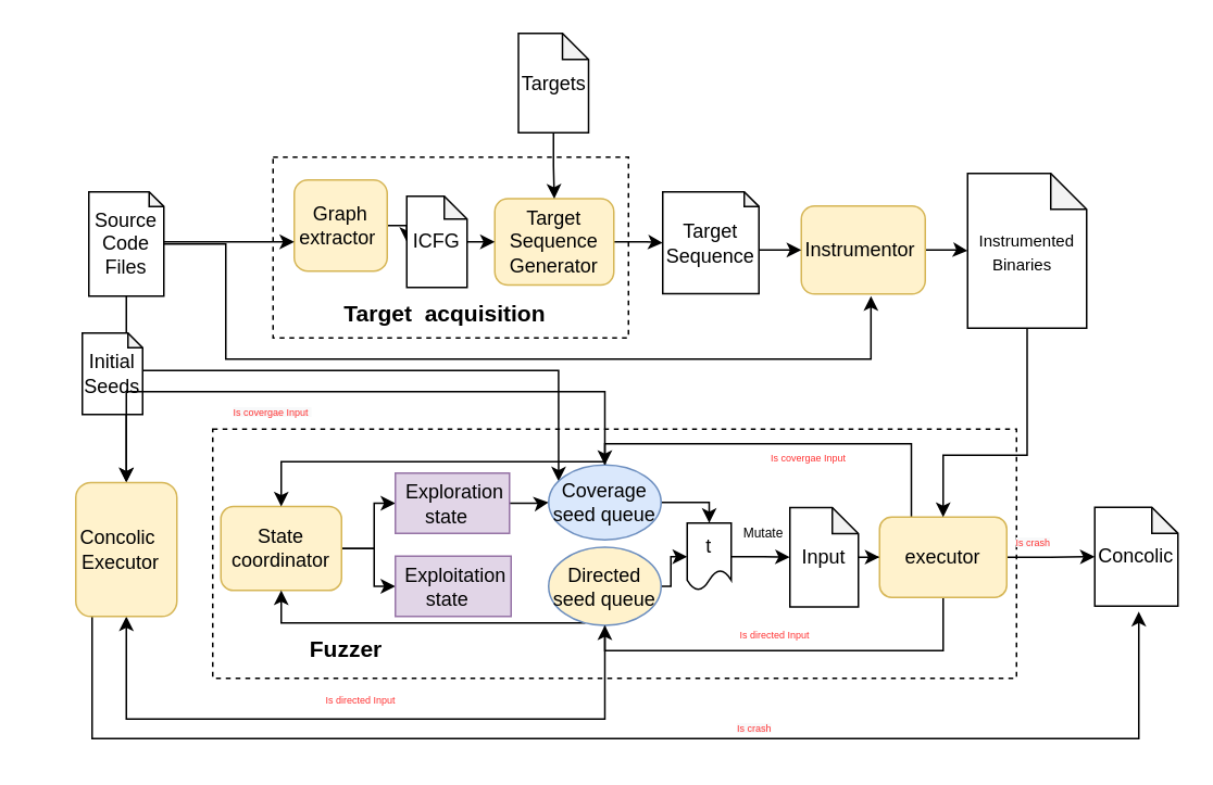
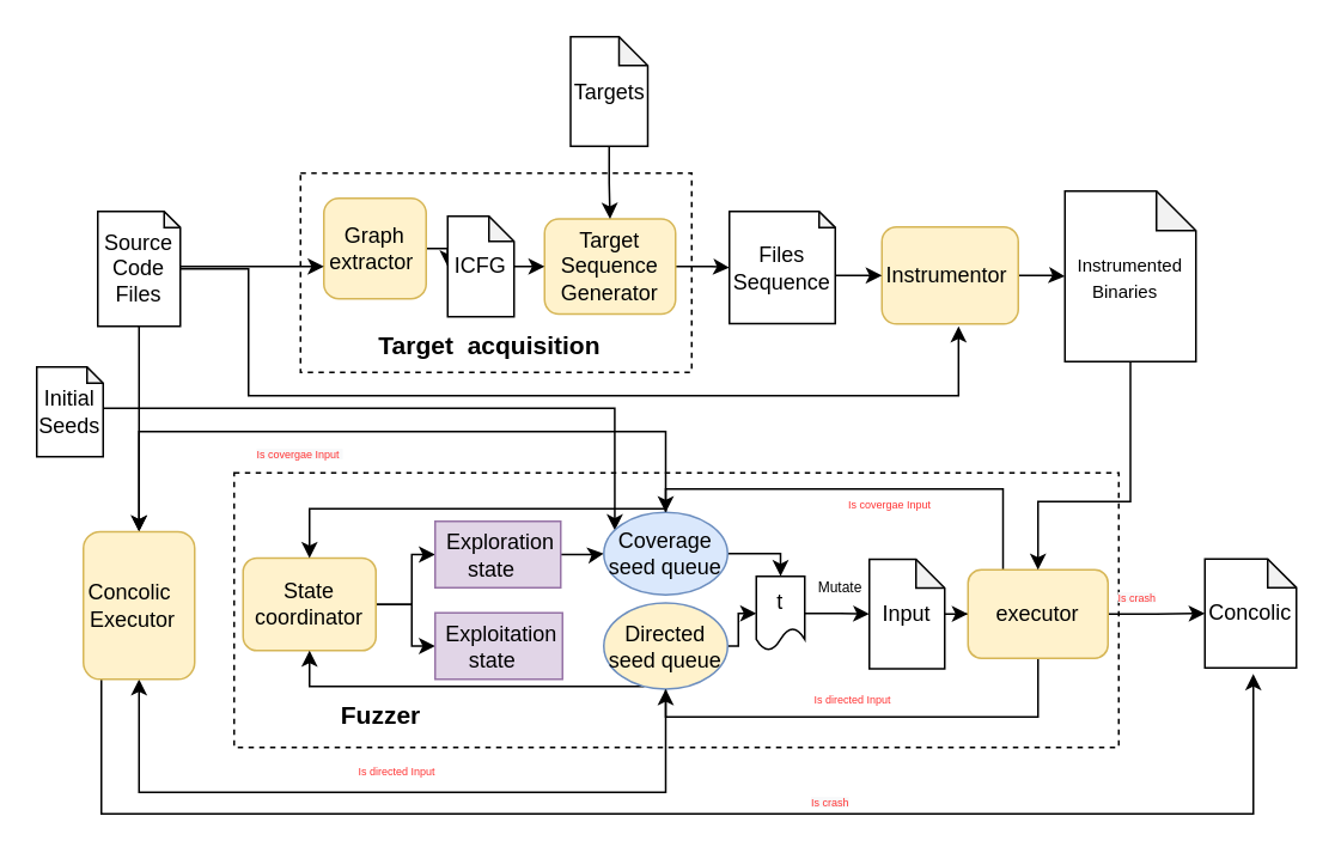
  <mxCell id="0" />
  <mxCell id="1" parent="0" />
  <mxCell id="2" value="" style="rounded=0;whiteSpace=wrap;html=1;dashed=1;" parent="1" vertex="1"><mxGeometry x="167" y="96" width="218" height="111" as="geometry" /></mxCell>
  <mxCell id="3" style="edgeStyle=orthogonalEdgeStyle;rounded=0;orthogonalLoop=1;jettySize=auto;html=1;exitX=1;exitY=0.5;exitDx=0;exitDy=0;entryX=0;entryY=0.5;entryDx=0;entryDy=0;entryPerimeter=0;" parent="1" source="4" target="14" edge="1"><mxGeometry relative="1" as="geometry" /></mxCell>
  <mxCell id="4" value="&lt;span class=&quot;fontstyle0&quot;&gt;Graph&lt;br&gt;&amp;nbsp;extractor&lt;/span&gt;&amp;nbsp;&amp;nbsp;" style="rounded=1;whiteSpace=wrap;html=1;fillColor=#fff2cc;strokeColor=#d6b656;" parent="1" vertex="1"><mxGeometry x="180" y="110" width="57" height="56" as="geometry" /></mxCell>
  <mxCell id="5" style="edgeStyle=orthogonalEdgeStyle;rounded=0;orthogonalLoop=1;jettySize=auto;html=1;" parent="1" source="6" target="19" edge="1"><mxGeometry relative="1" as="geometry" /></mxCell>
  <mxCell id="6" value="Target Sequence Generator" style="rounded=1;whiteSpace=wrap;html=1;fillColor=#fff2cc;strokeColor=#d6b656;" parent="1" vertex="1"><mxGeometry x="303" y="121.5" width="73" height="53" as="geometry" /></mxCell>
  <mxCell id="7" value="" style="edgeStyle=orthogonalEdgeStyle;rounded=0;orthogonalLoop=1;jettySize=auto;html=1;" parent="1" source="10" target="4" edge="1"><mxGeometry relative="1" as="geometry"><Array as="points"><mxPoint x="175" y="148" /><mxPoint x="175" y="148" /></Array></mxGeometry></mxCell>
  <mxCell id="8" style="edgeStyle=orthogonalEdgeStyle;rounded=0;orthogonalLoop=1;jettySize=auto;html=1;entryX=0.562;entryY=1.024;entryDx=0;entryDy=0;entryPerimeter=0;" parent="1" source="10" target="17" edge="1"><mxGeometry relative="1" as="geometry"><Array as="points"><mxPoint x="138" y="149" /><mxPoint x="138" y="220" /><mxPoint x="534" y="220" /></Array></mxGeometry></mxCell>
  <mxCell id="9" style="edgeStyle=orthogonalEdgeStyle;rounded=0;orthogonalLoop=1;jettySize=auto;html=1;" parent="1" source="10" target="54" edge="1"><mxGeometry relative="1" as="geometry" /></mxCell>
  <mxCell id="10" value="&lt;font style=&quot;font-size: 12px&quot;&gt;Source Code Files&lt;/font&gt;" style="shape=note;whiteSpace=wrap;html=1;backgroundOutline=1;darkOpacity=0.05;size=9;" parent="1" vertex="1"><mxGeometry x="54" y="117.25" width="46" height="64" as="geometry" /></mxCell>
  <mxCell id="11" style="edgeStyle=orthogonalEdgeStyle;rounded=0;orthogonalLoop=1;jettySize=auto;html=1;entryX=0.5;entryY=0;entryDx=0;entryDy=0;" parent="1" source="12" target="6" edge="1"><mxGeometry relative="1" as="geometry" /></mxCell>
  <mxCell id="12" value="&lt;font style=&quot;font-size: 12px&quot;&gt;Targets&lt;/font&gt;" style="shape=note;whiteSpace=wrap;html=1;backgroundOutline=1;darkOpacity=0.05;size=16;" parent="1" vertex="1"><mxGeometry x="317.5" y="20" width="43" height="61" as="geometry" /></mxCell>
  <mxCell id="13" value="" style="edgeStyle=orthogonalEdgeStyle;rounded=0;orthogonalLoop=1;jettySize=auto;html=1;" parent="1" source="14" target="6" edge="1"><mxGeometry relative="1" as="geometry"><Array as="points"><mxPoint x="303" y="148" /><mxPoint x="303" y="148" /></Array></mxGeometry></mxCell>
  <mxCell id="14" value="&lt;font style=&quot;font-size: 12px&quot;&gt;ICFG&lt;/font&gt;" style="shape=note;whiteSpace=wrap;html=1;backgroundOutline=1;darkOpacity=0.05;size=14;" parent="1" vertex="1"><mxGeometry x="249" y="120" width="37" height="56" as="geometry" /></mxCell>
  <mxCell id="15" value="&lt;b&gt;&lt;font style=&quot;font-size: 14px&quot;&gt;&lt;span class=&quot;fontstyle0&quot;&gt;Target&amp;nbsp; acquisition&lt;/span&gt;&amp;nbsp;&amp;nbsp;&lt;/font&gt;&lt;/b&gt;" style="text;html=1;strokeColor=none;fillColor=none;align=center;verticalAlign=middle;whiteSpace=wrap;rounded=0;" parent="1" vertex="1"><mxGeometry x="190.5" y="182" width="171" height="19" as="geometry" /></mxCell>
  <mxCell id="16" value="" style="edgeStyle=orthogonalEdgeStyle;rounded=0;orthogonalLoop=1;jettySize=auto;html=1;" parent="1" source="17" target="20" edge="1"><mxGeometry relative="1" as="geometry" /></mxCell>
  <mxCell id="17" value="&lt;span class=&quot;fontstyle0&quot;&gt;&amp;nbsp;Instrumentor&lt;/span&gt;&amp;nbsp;&amp;nbsp;" style="rounded=1;whiteSpace=wrap;html=1;fillColor=#fff2cc;strokeColor=#d6b656;" parent="1" vertex="1"><mxGeometry x="491" y="126" width="76" height="54" as="geometry" /></mxCell>
  <mxCell id="18" style="edgeStyle=orthogonalEdgeStyle;rounded=0;orthogonalLoop=1;jettySize=auto;html=1;exitX=0;exitY=0;exitDx=59;exitDy=35.75;exitPerimeter=0;" parent="1" source="19" target="17" edge="1"><mxGeometry relative="1" as="geometry" /></mxCell>
- <mxCell id="19" value="Target Sequence" style="shape=note;whiteSpace=wrap;html=1;backgroundOutline=1;darkOpacity=0.05;size=9;" parent="1" vertex="1"><mxGeometry x="406" y="117.25" width="59" height="62.5" as="geometry" /></mxCell>
+ <mxCell id="19" value="Files Sequence" style="shape=note;whiteSpace=wrap;html=1;backgroundOutline=1;darkOpacity=0.05;size=9;" parent="1" vertex="1"><mxGeometry x="406" y="117.25" width="59" height="62.5" as="geometry" /></mxCell>
  <mxCell id="20" value="&lt;font style=&quot;font-size: 10px&quot;&gt;&lt;font style=&quot;font-size: 10px&quot;&gt;&lt;span class=&quot;fontstyle0&quot; style=&quot;font-size: 10px&quot;&gt;Instrumented&lt;br style=&quot;font-size: 10px&quot;&gt;Binaries&lt;/span&gt;&amp;nbsp;&lt;/font&gt;&lt;font style=&quot;font-size: 10px&quot;&gt;&amp;nbsp;&lt;/font&gt;&lt;/font&gt;" style="shape=note;whiteSpace=wrap;html=1;backgroundOutline=1;darkOpacity=0.05;size=22;" parent="1" vertex="1"><mxGeometry x="593" y="106" width="73" height="95" as="geometry" /></mxCell>
  <mxCell id="21" value="z" style="rounded=0;whiteSpace=wrap;html=1;dashed=1;" parent="1" vertex="1"><mxGeometry x="130" y="263" width="493" height="153" as="geometry" /></mxCell>
  <mxCell id="22" style="edgeStyle=orthogonalEdgeStyle;rounded=0;orthogonalLoop=1;jettySize=auto;html=1;entryX=0.089;entryY=0.219;entryDx=0;entryDy=0;entryPerimeter=0;" parent="1" source="23" target="33" edge="1"><mxGeometry relative="1" as="geometry"><Array as="points"><mxPoint x="342" y="227" /></Array></mxGeometry></mxCell>
- <mxCell id="23" value="&lt;font style=&quot;font-size: 12px&quot;&gt;Initial&lt;br&gt;Seeds&lt;br&gt;&lt;/font&gt;" style="shape=note;whiteSpace=wrap;html=1;backgroundOutline=1;darkOpacity=0.05;size=9;" parent="1" vertex="1"><mxGeometry x="50" y="204" width="37" height="50" as="geometry" /></mxCell>
+ <mxCell id="23" value="&lt;font style=&quot;font-size: 12px&quot;&gt;Initial&lt;br&gt;Seeds&lt;br&gt;&lt;/font&gt;" style="shape=note;whiteSpace=wrap;html=1;backgroundOutline=1;darkOpacity=0.05;size=9;" parent="1" vertex="1"><mxGeometry x="20" y="204" width="37" height="50" as="geometry" /></mxCell>
  <mxCell id="24" style="edgeStyle=orthogonalEdgeStyle;rounded=0;orthogonalLoop=1;jettySize=auto;html=1;entryX=0;entryY=0.5;entryDx=0;entryDy=0;" parent="1" source="26" target="28" edge="1"><mxGeometry relative="1" as="geometry" /></mxCell>
  <mxCell id="25" style="edgeStyle=orthogonalEdgeStyle;rounded=0;orthogonalLoop=1;jettySize=auto;html=1;entryX=0;entryY=0.5;entryDx=0;entryDy=0;" parent="1" source="26" target="29" edge="1"><mxGeometry relative="1" as="geometry" /></mxCell>
  <mxCell id="26" value="State&lt;br&gt;coordinator" style="rounded=1;whiteSpace=wrap;html=1;fillColor=#fff2cc;strokeColor=#d6b656;" parent="1" vertex="1"><mxGeometry x="135" y="310.5" width="74" height="51.5" as="geometry" /></mxCell>
  <mxCell id="27" style="edgeStyle=orthogonalEdgeStyle;rounded=0;orthogonalLoop=1;jettySize=auto;html=1;entryX=0;entryY=0.5;entryDx=0;entryDy=0;" parent="1" source="28" target="33" edge="1"><mxGeometry relative="1" as="geometry" /></mxCell>
  <mxCell id="28" value="&lt;span class=&quot;fontstyle0&quot;&gt;&amp;nbsp;Exploration&lt;br&gt;&lt;/span&gt;state&amp;nbsp;&amp;nbsp;" style="rounded=0;whiteSpace=wrap;html=1;fillColor=#e1d5e7;strokeColor=#9673a6;" parent="1" vertex="1"><mxGeometry x="242" y="290" width="70" height="37" as="geometry" /></mxCell>
  <mxCell id="29" value="&lt;span class=&quot;fontstyle0&quot;&gt;&amp;nbsp;Exploitation&lt;br&gt;&lt;/span&gt;state&amp;nbsp;&amp;nbsp;" style="rounded=0;whiteSpace=wrap;html=1;fillColor=#e1d5e7;strokeColor=#9673a6;" parent="1" vertex="1"><mxGeometry x="242" y="341" width="71" height="37" as="geometry" /></mxCell>
  <mxCell id="30" style="edgeStyle=orthogonalEdgeStyle;rounded=0;orthogonalLoop=1;jettySize=auto;html=1;entryX=0.5;entryY=0;entryDx=0;entryDy=0;" parent="1" source="33" target="39" edge="1"><mxGeometry relative="1" as="geometry"><Array as="points"><mxPoint x="434" y="308" /></Array></mxGeometry></mxCell>
  <mxCell id="31" style="edgeStyle=orthogonalEdgeStyle;rounded=0;orthogonalLoop=1;jettySize=auto;html=1;entryX=0.5;entryY=0;entryDx=0;entryDy=0;" parent="1" source="33" target="54" edge="1"><mxGeometry relative="1" as="geometry"><Array as="points"><mxPoint x="370" y="240" /><mxPoint x="77" y="240" /></Array></mxGeometry></mxCell>
  <mxCell id="32" style="edgeStyle=orthogonalEdgeStyle;rounded=0;orthogonalLoop=1;jettySize=auto;html=1;entryX=0.5;entryY=0;entryDx=0;entryDy=0;" parent="1" source="33" target="26" edge="1"><mxGeometry relative="1" as="geometry"><Array as="points"><mxPoint x="370" y="283" /><mxPoint x="172" y="283" /></Array></mxGeometry></mxCell>
  <mxCell id="33" value="&lt;font style=&quot;font-size: 12px&quot;&gt;Coverage&lt;br&gt;seed queue&lt;/font&gt;" style="ellipse;whiteSpace=wrap;html=1;fillColor=#dae8fc;strokeColor=#6c8ebf;" parent="1" vertex="1"><mxGeometry x="336" y="285" width="69" height="46" as="geometry" /></mxCell>
  <mxCell id="34" style="edgeStyle=orthogonalEdgeStyle;rounded=0;orthogonalLoop=1;jettySize=auto;html=1;entryX=0;entryY=0.5;entryDx=0;entryDy=0;" parent="1" source="37" target="39" edge="1"><mxGeometry relative="1" as="geometry"><Array as="points"><mxPoint x="411" y="359" /><mxPoint x="411" y="341" /></Array></mxGeometry></mxCell>
  <mxCell id="35" style="edgeStyle=orthogonalEdgeStyle;rounded=0;orthogonalLoop=1;jettySize=auto;html=1;entryX=0.5;entryY=1;entryDx=0;entryDy=0;" parent="1" source="37" target="54" edge="1"><mxGeometry relative="1" as="geometry"><Array as="points"><mxPoint x="370" y="441" /><mxPoint x="77" y="441" /></Array></mxGeometry></mxCell>
  <mxCell id="36" style="edgeStyle=orthogonalEdgeStyle;rounded=0;orthogonalLoop=1;jettySize=auto;html=1;entryX=0.5;entryY=1;entryDx=0;entryDy=0;" parent="1" source="37" target="26" edge="1"><mxGeometry relative="1" as="geometry"><Array as="points"><mxPoint x="172" y="382" /></Array></mxGeometry></mxCell>
  <mxCell id="37" value="&lt;font style=&quot;font-size: 12px&quot;&gt;Directed seed queue&lt;/font&gt;" style="ellipse;whiteSpace=wrap;html=1;fillColor=#fff2cc;strokeColor=#6c8ebf;" parent="1" vertex="1"><mxGeometry x="336" y="335.5" width="69" height="48" as="geometry" /></mxCell>
  <mxCell id="38" style="edgeStyle=orthogonalEdgeStyle;rounded=0;orthogonalLoop=1;jettySize=auto;html=1;entryX=0;entryY=0.5;entryDx=0;entryDy=0;entryPerimeter=0;" parent="1" source="39" target="41" edge="1"><mxGeometry relative="1" as="geometry" /></mxCell>
  <mxCell id="39" value="t" style="shape=document;whiteSpace=wrap;html=1;boundedLbl=1;" parent="1" vertex="1"><mxGeometry x="421" y="320.63" width="27" height="41.37" as="geometry" /></mxCell>
  <mxCell id="40" style="edgeStyle=orthogonalEdgeStyle;rounded=0;orthogonalLoop=1;jettySize=auto;html=1;entryX=0;entryY=0.5;entryDx=0;entryDy=0;" parent="1" source="41" target="45" edge="1"><mxGeometry relative="1" as="geometry" /></mxCell>
  <mxCell id="41" value="&lt;font style=&quot;font-size: 12px&quot;&gt;Input&lt;/font&gt;" style="shape=note;whiteSpace=wrap;html=1;backgroundOutline=1;darkOpacity=0.05;size=16;" parent="1" vertex="1"><mxGeometry x="484" y="311.13" width="42" height="61" as="geometry" /></mxCell>
  <mxCell id="42" style="edgeStyle=orthogonalEdgeStyle;rounded=0;orthogonalLoop=1;jettySize=auto;html=1;entryX=0;entryY=0.5;entryDx=0;entryDy=0;entryPerimeter=0;" parent="1" source="45" target="47" edge="1"><mxGeometry relative="1" as="geometry" /></mxCell>
  <mxCell id="43" style="edgeStyle=orthogonalEdgeStyle;rounded=0;orthogonalLoop=1;jettySize=auto;html=1;exitX=0.5;exitY=1;exitDx=0;exitDy=0;entryX=0.5;entryY=1;entryDx=0;entryDy=0;" parent="1" source="45" target="37" edge="1"><mxGeometry relative="1" as="geometry"><Array as="points"><mxPoint x="578" y="399" /><mxPoint x="370" y="399" /></Array></mxGeometry></mxCell>
  <mxCell id="44" style="edgeStyle=orthogonalEdgeStyle;rounded=0;orthogonalLoop=1;jettySize=auto;html=1;exitX=0.25;exitY=0;exitDx=0;exitDy=0;entryX=0.5;entryY=0;entryDx=0;entryDy=0;" parent="1" source="45" target="33" edge="1"><mxGeometry relative="1" as="geometry"><Array as="points"><mxPoint x="559" y="272" /><mxPoint x="371" y="272" /></Array></mxGeometry></mxCell>
  <mxCell id="45" value="executor" style="rounded=1;whiteSpace=wrap;html=1;fillColor=#fff2cc;strokeColor=#d6b656;" parent="1" vertex="1"><mxGeometry x="539" y="317" width="78" height="49.25" as="geometry" /></mxCell>
  <mxCell id="46" style="edgeStyle=orthogonalEdgeStyle;rounded=0;orthogonalLoop=1;jettySize=auto;html=1;entryX=0.5;entryY=0;entryDx=0;entryDy=0;" parent="1" source="20" target="45" edge="1"><mxGeometry relative="1" as="geometry"><Array as="points"><mxPoint x="630" y="279" /><mxPoint x="578" y="279" /></Array></mxGeometry></mxCell>
  <mxCell id="47" value="&lt;font style=&quot;font-size: 12px&quot;&gt;Concolic&lt;/font&gt;" style="shape=note;whiteSpace=wrap;html=1;backgroundOutline=1;darkOpacity=0.05;size=16;" parent="1" vertex="1"><mxGeometry x="671" y="310.94" width="51" height="60.75" as="geometry" /></mxCell>
  <mxCell id="48" value="&lt;font style=&quot;font-size: 6px&quot; color=&quot;#ff3333&quot;&gt;Is covergae Input&amp;nbsp;&lt;/font&gt;" style="text;html=1;strokeColor=none;fillColor=none;align=center;verticalAlign=middle;whiteSpace=wrap;rounded=0;" parent="1" vertex="1"><mxGeometry x="444" y="270" width="105" height="17" as="geometry" /></mxCell>
  <mxCell id="49" value="&lt;font style=&quot;font-size: 6px&quot; color=&quot;#ff3333&quot;&gt;Is directed Input&lt;/font&gt;" style="text;html=1;strokeColor=none;fillColor=none;align=center;verticalAlign=middle;whiteSpace=wrap;rounded=0;" parent="1" vertex="1"><mxGeometry x="417" y="378" width="116" height="20" as="geometry" /></mxCell>
  <mxCell id="50" value="&lt;span style=&quot;font-family: &amp;#34;helvetica&amp;#34; ; font-size: 6px ; font-style: normal ; font-weight: 400 ; letter-spacing: normal ; text-align: center ; text-indent: 0px ; text-transform: none ; word-spacing: 0px ; background-color: rgb(248 , 249 , 250) ; display: inline ; float: none&quot;&gt;&lt;font color=&quot;#ff3333&quot;&gt;Is crash&lt;/font&gt;&lt;/span&gt;" style="text;whiteSpace=wrap;html=1;" parent="1" vertex="1"><mxGeometry x="620.999" y="317.003" width="79" height="28" as="geometry" /></mxCell>
  <mxCell id="51" value="&lt;font style=&quot;font-size: 8px&quot;&gt;Mutate&lt;/font&gt;" style="text;html=1;strokeColor=none;fillColor=none;align=center;verticalAlign=middle;whiteSpace=wrap;rounded=0;" parent="1" vertex="1"><mxGeometry x="448" y="315.5" width="40" height="20" as="geometry" /></mxCell>
  <mxCell id="52" value="&lt;b&gt;&lt;font style=&quot;font-size: 14px&quot;&gt;Fuzzer&lt;/font&gt;&lt;/b&gt;" style="text;html=1;strokeColor=none;fillColor=none;align=center;verticalAlign=middle;whiteSpace=wrap;rounded=0;" parent="1" vertex="1"><mxGeometry x="192" y="388" width="40" height="20" as="geometry" /></mxCell>
  <mxCell id="53" style="edgeStyle=orthogonalEdgeStyle;rounded=0;orthogonalLoop=1;jettySize=auto;html=1;" parent="1" source="54" edge="1"><mxGeometry relative="1" as="geometry"><mxPoint x="698" y="375.069" as="targetPoint" /><Array as="points"><mxPoint x="56" y="453" /><mxPoint x="698" y="453" /></Array></mxGeometry></mxCell>
  <mxCell id="54" value="&lt;span class=&quot;fontstyle0&quot;&gt;Concolic&amp;nbsp; &amp;nbsp; Executor&lt;/span&gt;&amp;nbsp;&amp;nbsp;" style="rounded=1;whiteSpace=wrap;html=1;fillColor=#fff2cc;strokeColor=#d6b656;" parent="1" vertex="1"><mxGeometry x="46" y="295.75" width="62" height="82.25" as="geometry" /></mxCell>
  <mxCell id="55" value="&lt;span style=&quot;color: rgb(255, 51, 51); font-family: helvetica; font-size: 6px; font-style: normal; font-weight: 400; letter-spacing: normal; text-align: center; text-indent: 0px; text-transform: none; word-spacing: 0px; background-color: rgb(248, 249, 250); display: inline; float: none;&quot;&gt;Is covergae Input&amp;nbsp;&lt;/span&gt;" style="text;whiteSpace=wrap;html=1;" parent="1" vertex="1"><mxGeometry x="141.003" y="237.005" width="115" height="28" as="geometry" /></mxCell>
  <mxCell id="56" value="&lt;font style=&quot;font-size: 6px&quot; color=&quot;#ff3333&quot;&gt;Is directed Input&lt;/font&gt;" style="text;html=1;strokeColor=none;fillColor=none;align=center;verticalAlign=middle;whiteSpace=wrap;rounded=0;" parent="1" vertex="1"><mxGeometry x="163" y="418" width="116" height="20" as="geometry" /></mxCell>
  <mxCell id="57" value="&lt;span style=&quot;font-family: &amp;#34;helvetica&amp;#34; ; font-size: 6px ; font-style: normal ; font-weight: 400 ; letter-spacing: normal ; text-align: center ; text-indent: 0px ; text-transform: none ; word-spacing: 0px ; background-color: rgb(248 , 249 , 250) ; display: inline ; float: none&quot;&gt;&lt;font color=&quot;#ff3333&quot;&gt;Is crash&lt;/font&gt;&lt;/span&gt;" style="text;whiteSpace=wrap;html=1;" parent="1" vertex="1"><mxGeometry x="449.999" y="431.003" width="79" height="28" as="geometry" /></mxCell>
